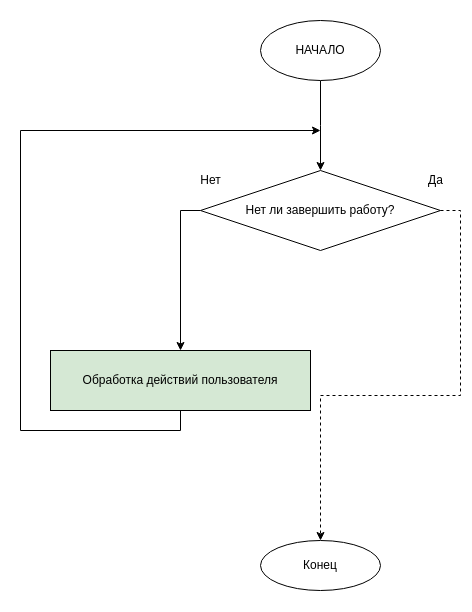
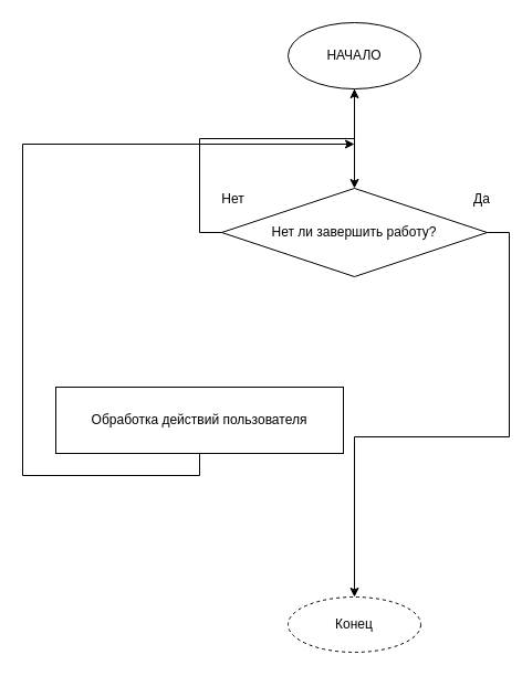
  <mxCell id="0" />
  <mxCell id="1" parent="0" />
  <mxCell id="2" style="edgeStyle=orthogonalEdgeStyle;rounded=0;orthogonalLoop=1;jettySize=auto;html=1;exitX=0.5;exitY=1;exitDx=0;exitDy=0;entryX=0.5;entryY=0;entryDx=0;entryDy=0;" edge="1" parent="1" source="3"><mxGeometry relative="1" as="geometry"><mxPoint x="320" y="170" as="targetPoint" /></mxGeometry></mxCell>
  <mxCell id="3" value="НАЧАЛО" style="ellipse;whiteSpace=wrap;html=1;" vertex="1" parent="1"><mxGeometry x="260" y="20" width="120" height="60" as="geometry" /></mxCell>
- <mxCell id="4" style="edgeStyle=orthogonalEdgeStyle;rounded=0;orthogonalLoop=1;jettySize=auto;html=1;exitX=1;exitY=0.5;exitDx=0;exitDy=0;entryX=0.5;entryY=0;entryDx=0;entryDy=0;dashed=1;" edge="1" parent="1" source="6" target="9"><mxGeometry relative="1" as="geometry"><mxPoint x="495" y="550" as="targetPoint" /></mxGeometry></mxCell>
- <mxCell id="5" style="edgeStyle=orthogonalEdgeStyle;rounded=0;orthogonalLoop=1;jettySize=auto;html=1;exitX=0;exitY=0.5;exitDx=0;exitDy=0;entryX=0.5;entryY=0;entryDx=0;entryDy=0;" edge="1" parent="1" source="6" target="11"><mxGeometry relative="1" as="geometry" /></mxCell>
+ <mxCell id="4" style="edgeStyle=orthogonalEdgeStyle;rounded=0;orthogonalLoop=1;jettySize=auto;html=1;exitX=1;exitY=0.5;exitDx=0;exitDy=0;entryX=0.5;entryY=0;entryDx=0;entryDy=0;" edge="1" parent="1" source="6" target="9"><mxGeometry relative="1" as="geometry"><mxPoint x="495" y="550" as="targetPoint" /></mxGeometry></mxCell>
+ <mxCell id="5" style="edgeStyle=orthogonalEdgeStyle;rounded=0;orthogonalLoop=1;jettySize=auto;html=1;exitX=0;exitY=0.5;exitDx=0;exitDy=0;" edge="1" parent="1" source="6" target="3"><mxGeometry relative="1" as="geometry" /></mxCell>
  <mxCell id="6" value="Нет ли завершить работу?" style="rhombus;whiteSpace=wrap;html=1;" vertex="1" parent="1"><mxGeometry x="200" y="170" width="240" height="80" as="geometry" /></mxCell>
  <mxCell id="7" value="Нет" style="text;html=1;align=center;verticalAlign=middle;resizable=0;points=[];autosize=1;strokeColor=none;fillColor=none;" vertex="1" parent="1"><mxGeometry x="190" y="170" width="40" height="20" as="geometry" /></mxCell>
  <mxCell id="8" value="Да" style="text;html=1;align=center;verticalAlign=middle;resizable=0;points=[];autosize=1;strokeColor=none;fillColor=none;" vertex="1" parent="1"><mxGeometry x="420" y="170" width="30" height="20" as="geometry" /></mxCell>
- <mxCell id="9" value="Конец" style="ellipse;whiteSpace=wrap;html=1;" vertex="1" parent="1"><mxGeometry x="260" y="540" width="120" height="50" as="geometry" /></mxCell>
+ <mxCell id="9" value="Конец" style="ellipse;whiteSpace=wrap;html=1;dashed=1;" vertex="1" parent="1"><mxGeometry x="260" y="540" width="120" height="50" as="geometry" /></mxCell>
  <mxCell id="10" style="edgeStyle=orthogonalEdgeStyle;rounded=0;orthogonalLoop=1;jettySize=auto;html=1;exitX=0.5;exitY=1;exitDx=0;exitDy=0;" edge="1" parent="1" source="11"><mxGeometry relative="1" as="geometry"><mxPoint x="320" y="130" as="targetPoint" /><Array as="points"><mxPoint x="180" y="430" /><mxPoint x="20" y="430" /><mxPoint x="20" y="130" /></Array></mxGeometry></mxCell>
- <mxCell id="11" value="Обработка действий пользователя" style="rounded=0;whiteSpace=wrap;html=1;fillColor=#d5e8d4;" vertex="1" parent="1"><mxGeometry x="50" y="350" width="260" height="60" as="geometry" /></mxCell>
+ <mxCell id="11" value="Обработка действий пользователя" style="rounded=0;whiteSpace=wrap;html=1;" vertex="1" parent="1"><mxGeometry x="50" y="350" width="260" height="60" as="geometry" /></mxCell>
